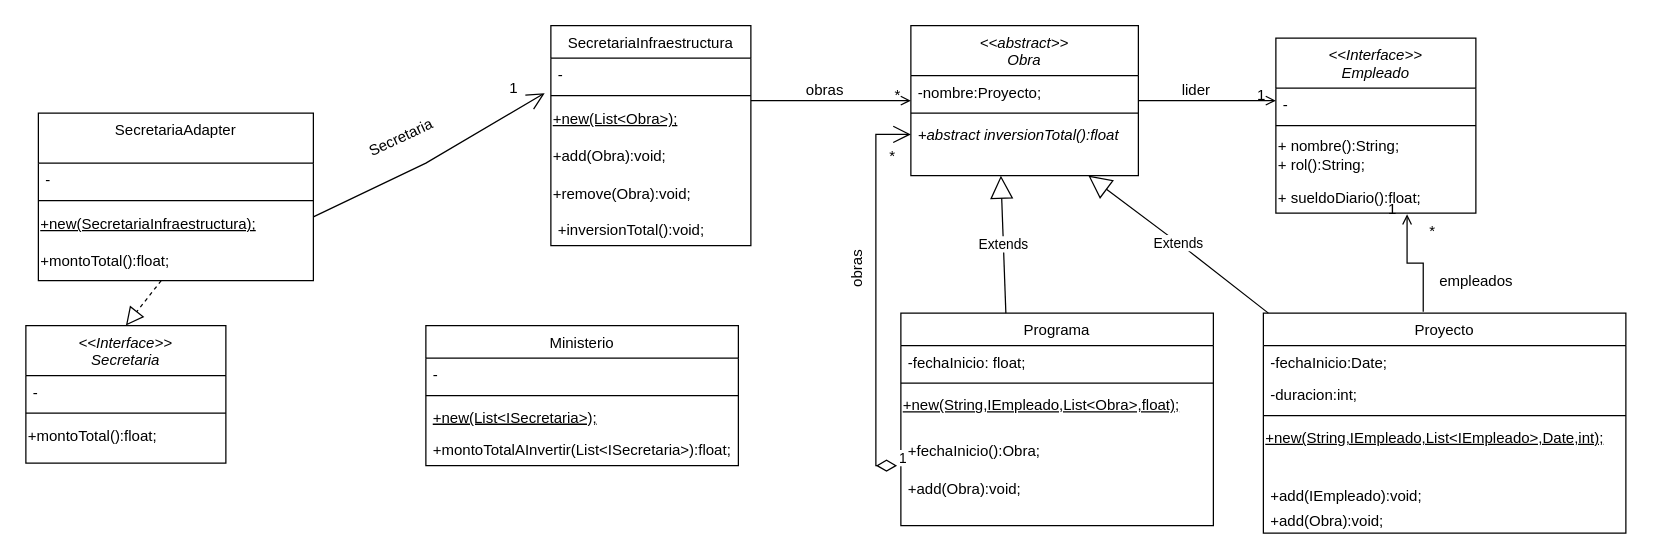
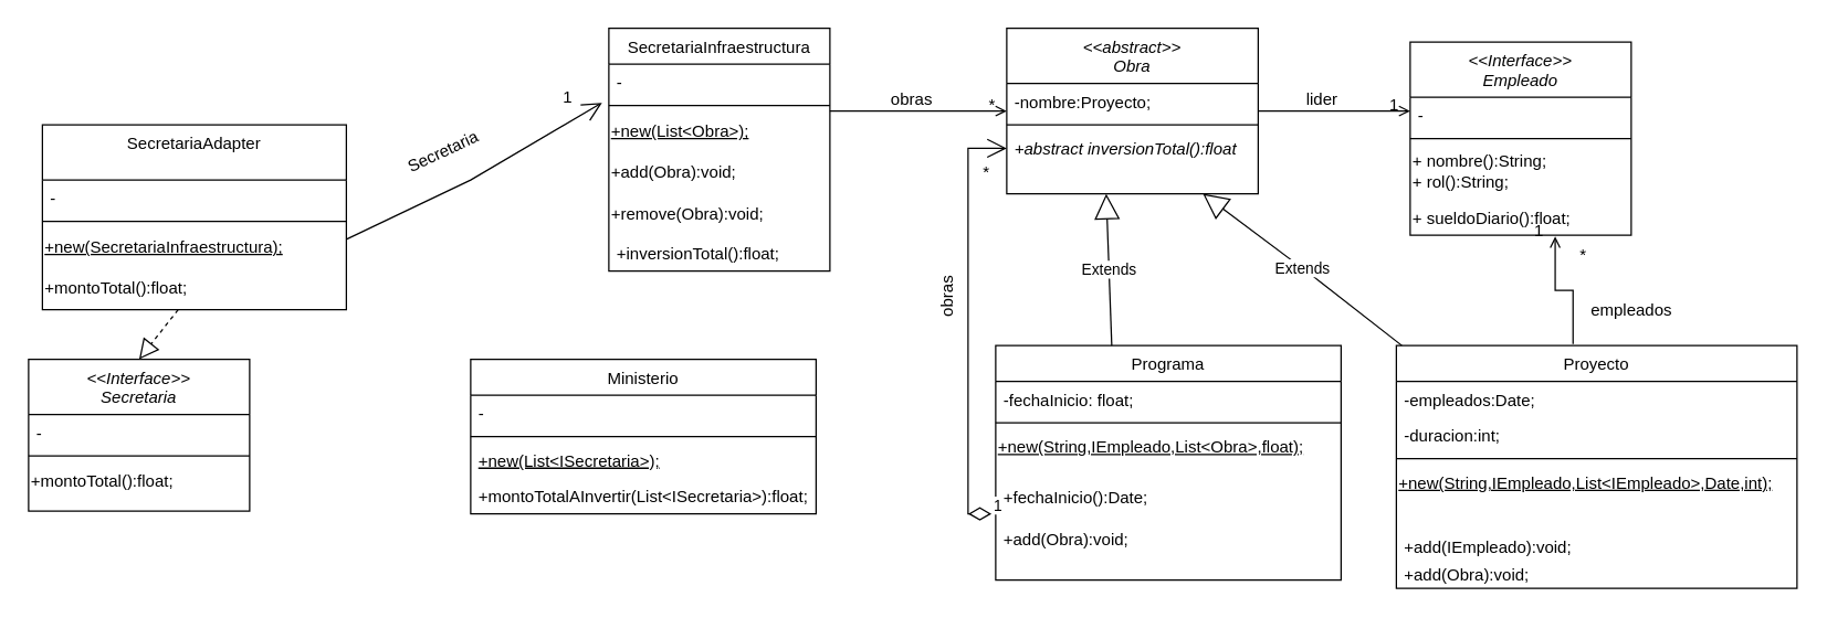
  <mxCell id="0" />
  <mxCell id="1" parent="0" />
  <mxCell id="2" value="SecretariaInfraestructura" style="swimlane;fontStyle=0;align=center;verticalAlign=top;childLayout=stackLayout;horizontal=1;startSize=26;horizontalStack=0;resizeParent=1;resizeLast=0;collapsible=1;marginBottom=0;rounded=0;shadow=0;strokeWidth=1;" parent="1" vertex="1"><mxGeometry x="440" y="20" width="160" height="176" as="geometry"><mxRectangle x="230" y="140" width="160" height="26" as="alternateBounds" /></mxGeometry></mxCell>
  <mxCell id="3" value="-" style="text;align=left;verticalAlign=top;spacingLeft=4;spacingRight=4;overflow=hidden;rotatable=0;points=[[0,0.5],[1,0.5]];portConstraint=eastwest;" parent="2" vertex="1"><mxGeometry y="26" width="160" height="26" as="geometry" /></mxCell>
  <mxCell id="4" value="" style="line;html=1;strokeWidth=1;align=left;verticalAlign=middle;spacingTop=-1;spacingLeft=3;spacingRight=3;rotatable=0;labelPosition=right;points=[];portConstraint=eastwest;" parent="2" vertex="1"><mxGeometry y="52" width="160" height="8" as="geometry" /></mxCell>
  <mxCell id="5" value="&lt;div align=&quot;left&quot;&gt;&lt;u&gt;+new(List&amp;lt;Obra&amp;gt;);&lt;/u&gt;&lt;/div&gt;" style="text;html=1;align=left;verticalAlign=middle;resizable=0;points=[];autosize=1;strokeColor=none;fillColor=none;" vertex="1" parent="2"><mxGeometry y="60" width="160" height="30" as="geometry" /></mxCell>
  <mxCell id="6" value="&lt;div align=&quot;left&quot;&gt;+add(Obra):void;&lt;/div&gt;" style="text;html=1;align=left;verticalAlign=middle;resizable=0;points=[];autosize=1;strokeColor=none;fillColor=none;" vertex="1" parent="2"><mxGeometry y="90" width="160" height="30" as="geometry" /></mxCell>
  <mxCell id="7" value="+remove(Obra):void;" style="text;html=1;align=left;verticalAlign=middle;resizable=0;points=[];autosize=1;strokeColor=none;fillColor=none;" vertex="1" parent="2"><mxGeometry y="120" width="160" height="30" as="geometry" /></mxCell>
- <mxCell id="8" value="+inversionTotal():void;" style="text;align=left;verticalAlign=top;spacingLeft=4;spacingRight=4;overflow=hidden;rotatable=0;points=[[0,0.5],[1,0.5]];portConstraint=eastwest;" parent="2" vertex="1"><mxGeometry y="150" width="160" height="26" as="geometry" /></mxCell>
+ <mxCell id="8" value="+inversionTotal():float;" style="text;align=left;verticalAlign=top;spacingLeft=4;spacingRight=4;overflow=hidden;rotatable=0;points=[[0,0.5],[1,0.5]];portConstraint=eastwest;" parent="2" vertex="1"><mxGeometry y="150" width="160" height="26" as="geometry" /></mxCell>
  <mxCell id="9" value="Ministerio" style="swimlane;fontStyle=0;align=center;verticalAlign=top;childLayout=stackLayout;horizontal=1;startSize=26;horizontalStack=0;resizeParent=1;resizeLast=0;collapsible=1;marginBottom=0;rounded=0;shadow=0;strokeWidth=1;" parent="1" vertex="1"><mxGeometry x="340" y="260" width="250" height="112" as="geometry"><mxRectangle x="130" y="380" width="160" height="26" as="alternateBounds" /></mxGeometry></mxCell>
  <mxCell id="10" value="-" style="text;align=left;verticalAlign=top;spacingLeft=4;spacingRight=4;overflow=hidden;rotatable=0;points=[[0,0.5],[1,0.5]];portConstraint=eastwest;" parent="9" vertex="1"><mxGeometry y="26" width="250" height="26" as="geometry" /></mxCell>
  <mxCell id="11" value="" style="line;html=1;strokeWidth=1;align=left;verticalAlign=middle;spacingTop=-1;spacingLeft=3;spacingRight=3;rotatable=0;labelPosition=right;points=[];portConstraint=eastwest;" parent="9" vertex="1"><mxGeometry y="52" width="250" height="8" as="geometry" /></mxCell>
  <mxCell id="12" value="+new(List&lt;ISecretaria&gt;);" style="text;align=left;verticalAlign=top;spacingLeft=4;spacingRight=4;overflow=hidden;rotatable=0;points=[[0,0.5],[1,0.5]];portConstraint=eastwest;fontStyle=4" vertex="1" parent="9"><mxGeometry y="60" width="250" height="26" as="geometry" /></mxCell>
  <mxCell id="13" value="+montoTotalAInvertir(List&lt;ISecretaria&gt;):float;" style="text;align=left;verticalAlign=top;spacingLeft=4;spacingRight=4;overflow=hidden;rotatable=0;points=[[0,0.5],[1,0.5]];portConstraint=eastwest;fontStyle=0" parent="9" vertex="1"><mxGeometry y="86" width="250" height="26" as="geometry" /></mxCell>
  <mxCell id="14" value="&lt;&lt;Interface&gt;&gt;&#10;Empleado" style="swimlane;fontStyle=2;align=center;verticalAlign=top;childLayout=stackLayout;horizontal=1;startSize=40;horizontalStack=0;resizeParent=1;resizeLast=0;collapsible=1;marginBottom=0;rounded=0;shadow=0;strokeWidth=1;" parent="1" vertex="1"><mxGeometry x="1020" y="30" width="160" height="140" as="geometry"><mxRectangle x="340" y="380" width="170" height="26" as="alternateBounds" /></mxGeometry></mxCell>
  <mxCell id="15" value="-" style="text;align=left;verticalAlign=top;spacingLeft=4;spacingRight=4;overflow=hidden;rotatable=0;points=[[0,0.5],[1,0.5]];portConstraint=eastwest;" parent="14" vertex="1"><mxGeometry y="40" width="160" height="26" as="geometry" /></mxCell>
  <mxCell id="16" value="" style="line;html=1;strokeWidth=1;align=left;verticalAlign=middle;spacingTop=-1;spacingLeft=3;spacingRight=3;rotatable=0;labelPosition=right;points=[];portConstraint=eastwest;" parent="14" vertex="1"><mxGeometry y="66" width="160" height="8" as="geometry" /></mxCell>
  <mxCell id="17" value="&lt;div align=&quot;left&quot;&gt;+ nombre():String;&lt;div align=&quot;left&quot;&gt;+ rol():String;&lt;/div&gt;&lt;/div&gt;" style="text;html=1;align=left;verticalAlign=middle;resizable=0;points=[];autosize=1;strokeColor=none;fillColor=none;" vertex="1" parent="14"><mxGeometry y="74" width="160" height="40" as="geometry" /></mxCell>
  <mxCell id="18" value="&lt;div align=&quot;left&quot;&gt;+ sueldoDiario():float;&lt;/div&gt;" style="text;whiteSpace=wrap;html=1;" vertex="1" parent="14"><mxGeometry y="114" width="160" height="26" as="geometry" /></mxCell>
  <mxCell id="19" value="&lt;&lt;abstract&gt;&gt;&#10;Obra" style="swimlane;fontStyle=2;align=center;verticalAlign=top;childLayout=stackLayout;horizontal=1;startSize=40;horizontalStack=0;resizeParent=1;resizeLast=0;collapsible=1;marginBottom=0;rounded=0;shadow=0;strokeWidth=1;" parent="1" vertex="1"><mxGeometry x="728" y="20" width="182" height="120" as="geometry"><mxRectangle x="550" y="140" width="160" height="26" as="alternateBounds" /></mxGeometry></mxCell>
  <mxCell id="20" value="-nombre:Proyecto;" style="text;align=left;verticalAlign=top;spacingLeft=4;spacingRight=4;overflow=hidden;rotatable=0;points=[[0,0.5],[1,0.5]];portConstraint=eastwest;" parent="19" vertex="1"><mxGeometry y="40" width="182" height="26" as="geometry" /></mxCell>
  <mxCell id="21" value="" style="line;html=1;strokeWidth=1;align=left;verticalAlign=middle;spacingTop=-1;spacingLeft=3;spacingRight=3;rotatable=0;labelPosition=right;points=[];portConstraint=eastwest;" parent="19" vertex="1"><mxGeometry y="66" width="182" height="8" as="geometry" /></mxCell>
  <mxCell id="22" value="+abstract inversionTotal():float" style="text;align=left;verticalAlign=top;spacingLeft=4;spacingRight=4;overflow=hidden;rotatable=0;points=[[0,0.5],[1,0.5]];portConstraint=eastwest;fontStyle=2" parent="19" vertex="1"><mxGeometry y="74" width="182" height="26" as="geometry" /></mxCell>
  <mxCell id="23" value="" style="endArrow=open;shadow=0;strokeWidth=1;rounded=0;endFill=1;edgeStyle=elbowEdgeStyle;elbow=vertical;" parent="1" source="2" target="19" edge="1"><mxGeometry x="0.5" y="41" relative="1" as="geometry"><mxPoint x="600" y="92" as="sourcePoint" /><mxPoint x="760" y="92" as="targetPoint" /><mxPoint x="-40" y="32" as="offset" /></mxGeometry></mxCell>
  <mxCell id="24" value="*" style="resizable=0;align=right;verticalAlign=bottom;labelBackgroundColor=none;fontSize=12;" parent="23" connectable="0" vertex="1"><mxGeometry x="1" relative="1" as="geometry"><mxPoint x="-7" y="4" as="offset" /></mxGeometry></mxCell>
  <mxCell id="25" value="obras" style="text;html=1;resizable=0;points=[];;align=center;verticalAlign=middle;labelBackgroundColor=none;rounded=0;shadow=0;strokeWidth=1;fontSize=12;" parent="23" vertex="1" connectable="0"><mxGeometry x="0.5" y="49" relative="1" as="geometry"><mxPoint x="-38" y="40" as="offset" /></mxGeometry></mxCell>
  <mxCell id="26" value="" style="endArrow=open;shadow=0;strokeWidth=1;rounded=0;endFill=1;edgeStyle=elbowEdgeStyle;elbow=vertical;exitX=1;exitY=0.5;exitDx=0;exitDy=0;" edge="1" parent="1" source="19" target="15"><mxGeometry x="0.5" y="41" relative="1" as="geometry"><mxPoint x="888" y="79.5" as="sourcePoint" /><mxPoint x="1016" y="79.5" as="targetPoint" /><mxPoint x="-40" y="32" as="offset" /></mxGeometry></mxCell>
  <mxCell id="27" value="1" style="resizable=0;align=right;verticalAlign=bottom;labelBackgroundColor=none;fontSize=12;" connectable="0" vertex="1" parent="26"><mxGeometry x="1" relative="1" as="geometry"><mxPoint x="-7" y="4" as="offset" /></mxGeometry></mxCell>
  <mxCell id="28" value="lider" style="text;html=1;resizable=0;points=[];;align=center;verticalAlign=middle;labelBackgroundColor=none;rounded=0;shadow=0;strokeWidth=1;fontSize=12;" vertex="1" connectable="0" parent="26"><mxGeometry x="0.5" y="49" relative="1" as="geometry"><mxPoint x="-38" y="40" as="offset" /></mxGeometry></mxCell>
  <mxCell id="29" value="&lt;&lt;Interface&gt;&gt;&#10;Secretaria" style="swimlane;fontStyle=2;align=center;verticalAlign=top;childLayout=stackLayout;horizontal=1;startSize=40;horizontalStack=0;resizeParent=1;resizeLast=0;collapsible=1;marginBottom=0;rounded=0;shadow=0;strokeWidth=1;" vertex="1" parent="1"><mxGeometry x="20" y="260" width="160" height="110" as="geometry"><mxRectangle x="340" y="380" width="170" height="26" as="alternateBounds" /></mxGeometry></mxCell>
  <mxCell id="30" value="-" style="text;align=left;verticalAlign=top;spacingLeft=4;spacingRight=4;overflow=hidden;rotatable=0;points=[[0,0.5],[1,0.5]];portConstraint=eastwest;" vertex="1" parent="29"><mxGeometry y="40" width="160" height="26" as="geometry" /></mxCell>
  <mxCell id="31" value="" style="line;html=1;strokeWidth=1;align=left;verticalAlign=middle;spacingTop=-1;spacingLeft=3;spacingRight=3;rotatable=0;labelPosition=right;points=[];portConstraint=eastwest;" vertex="1" parent="29"><mxGeometry y="66" width="160" height="8" as="geometry" /></mxCell>
  <mxCell id="32" value="+montoTotal():float;" style="text;html=1;align=left;verticalAlign=middle;resizable=0;points=[];autosize=1;strokeColor=none;fillColor=none;" vertex="1" parent="29"><mxGeometry y="74" width="160" height="30" as="geometry" /></mxCell>
  <mxCell id="33" value="Programa" style="swimlane;fontStyle=0;align=center;verticalAlign=top;childLayout=stackLayout;horizontal=1;startSize=26;horizontalStack=0;resizeParent=1;resizeLast=0;collapsible=1;marginBottom=0;rounded=0;shadow=0;strokeWidth=1;" vertex="1" parent="1"><mxGeometry x="720" y="250" width="250" height="170" as="geometry"><mxRectangle x="230" y="140" width="160" height="26" as="alternateBounds" /></mxGeometry></mxCell>
  <mxCell id="34" value="-fechaInicio: float;" style="text;align=left;verticalAlign=top;spacingLeft=4;spacingRight=4;overflow=hidden;rotatable=0;points=[[0,0.5],[1,0.5]];portConstraint=eastwest;" vertex="1" parent="33"><mxGeometry y="26" width="250" height="26" as="geometry" /></mxCell>
  <mxCell id="35" value="" style="line;html=1;strokeWidth=1;align=left;verticalAlign=middle;spacingTop=-1;spacingLeft=3;spacingRight=3;rotatable=0;labelPosition=right;points=[];portConstraint=eastwest;" vertex="1" parent="33"><mxGeometry y="52" width="250" height="8" as="geometry" /></mxCell>
  <mxCell id="36" value="&lt;u&gt;+new(String,IEmpleado,List&amp;lt;Obra&amp;gt;,float);&lt;/u&gt;" style="text;whiteSpace=wrap;html=1;" vertex="1" parent="33"><mxGeometry y="60" width="250" height="30" as="geometry" /></mxCell>
- <mxCell id="37" value="&#10;+fechaInicio():Obra;&#10;&#10;" style="text;align=left;verticalAlign=bottom;spacingLeft=4;spacingRight=4;overflow=hidden;rotatable=0;points=[[0,0.5],[1,0.5]];portConstraint=eastwest;" vertex="1" parent="33"><mxGeometry y="90" width="250" height="40" as="geometry" /></mxCell>
+ <mxCell id="37" value="&#10;+fechaInicio():Date;&#10;&#10;" style="text;align=left;verticalAlign=bottom;spacingLeft=4;spacingRight=4;overflow=hidden;rotatable=0;points=[[0,0.5],[1,0.5]];portConstraint=eastwest;" vertex="1" parent="33"><mxGeometry y="90" width="250" height="40" as="geometry" /></mxCell>
  <mxCell id="38" value="+add(Obra):void;" style="text;align=left;verticalAlign=bottom;spacingLeft=4;spacingRight=4;overflow=hidden;rotatable=0;points=[[0,0.5],[1,0.5]];portConstraint=eastwest;" vertex="1" parent="33"><mxGeometry y="130" width="250" height="20" as="geometry" /></mxCell>
  <mxCell id="39" value="Extends" style="endArrow=block;endSize=16;endFill=0;html=1;rounded=0;exitX=0.336;exitY=0;exitDx=0;exitDy=0;exitPerimeter=0;" edge="1" parent="1" source="33"><mxGeometry width="160" relative="1" as="geometry"><mxPoint x="730" y="230" as="sourcePoint" /><mxPoint x="800" y="140" as="targetPoint" /></mxGeometry></mxCell>
  <mxCell id="40" value="Proyecto" style="swimlane;fontStyle=0;align=center;verticalAlign=top;childLayout=stackLayout;horizontal=1;startSize=26;horizontalStack=0;resizeParent=1;resizeLast=0;collapsible=1;marginBottom=0;rounded=0;shadow=0;strokeWidth=1;" vertex="1" parent="1"><mxGeometry x="1010" y="250" width="290" height="176" as="geometry"><mxRectangle x="230" y="140" width="160" height="26" as="alternateBounds" /></mxGeometry></mxCell>
- <mxCell id="41" value="-fechaInicio:Date;" style="text;align=left;verticalAlign=top;spacingLeft=4;spacingRight=4;overflow=hidden;rotatable=0;points=[[0,0.5],[1,0.5]];portConstraint=eastwest;" vertex="1" parent="40"><mxGeometry y="26" width="290" height="26" as="geometry" /></mxCell>
+ <mxCell id="41" value="-empleados:Date;" style="text;align=left;verticalAlign=top;spacingLeft=4;spacingRight=4;overflow=hidden;rotatable=0;points=[[0,0.5],[1,0.5]];portConstraint=eastwest;" vertex="1" parent="40"><mxGeometry y="26" width="290" height="26" as="geometry" /></mxCell>
  <mxCell id="42" value="-duracion:int;" style="text;align=left;verticalAlign=top;spacingLeft=4;spacingRight=4;overflow=hidden;rotatable=0;points=[[0,0.5],[1,0.5]];portConstraint=eastwest;" vertex="1" parent="40"><mxGeometry y="52" width="290" height="26" as="geometry" /></mxCell>
  <mxCell id="43" value="" style="line;html=1;strokeWidth=1;align=left;verticalAlign=middle;spacingTop=-1;spacingLeft=3;spacingRight=3;rotatable=0;labelPosition=right;points=[];portConstraint=eastwest;" vertex="1" parent="40"><mxGeometry y="78" width="290" height="8" as="geometry" /></mxCell>
  <mxCell id="44" value="&lt;u&gt;+new(String,IEmpleado,List&amp;lt;IEmpleado&amp;gt;,Date,int);&lt;/u&gt;" style="text;whiteSpace=wrap;html=1;" vertex="1" parent="40"><mxGeometry y="86" width="290" height="30" as="geometry" /></mxCell>
  <mxCell id="45" value="+add(IEmpleado):void;" style="text;align=left;verticalAlign=bottom;spacingLeft=4;spacingRight=4;overflow=hidden;rotatable=0;points=[[0,0.5],[1,0.5]];portConstraint=eastwest;" vertex="1" parent="40"><mxGeometry y="116" width="290" height="40" as="geometry" /></mxCell>
  <mxCell id="46" value="+add(Obra):void;" style="text;align=left;verticalAlign=bottom;spacingLeft=4;spacingRight=4;overflow=hidden;rotatable=0;points=[[0,0.5],[1,0.5]];portConstraint=eastwest;" vertex="1" parent="40"><mxGeometry y="156" width="290" height="20" as="geometry" /></mxCell>
  <mxCell id="47" value="Extends" style="endArrow=block;endSize=16;endFill=0;html=1;rounded=0;exitX=0.336;exitY=0;exitDx=0;exitDy=0;exitPerimeter=0;" edge="1" parent="1"><mxGeometry width="160" relative="1" as="geometry"><mxPoint x="1014" y="250" as="sourcePoint" /><mxPoint x="870" y="140" as="targetPoint" /><Array as="points"><mxPoint x="950" y="200" /></Array></mxGeometry></mxCell>
  <mxCell id="48" value="" style="endArrow=open;shadow=0;strokeWidth=1;rounded=0;endFill=1;edgeStyle=elbowEdgeStyle;elbow=vertical;exitX=0.441;exitY=-0.006;exitDx=0;exitDy=0;exitPerimeter=0;entryX=0.656;entryY=1.038;entryDx=0;entryDy=0;entryPerimeter=0;" edge="1" parent="1" source="40" target="18"><mxGeometry x="0.5" y="41" relative="1" as="geometry"><mxPoint x="1070" y="220" as="sourcePoint" /><mxPoint x="1180" y="220" as="targetPoint" /><mxPoint x="-40" y="32" as="offset" /><Array as="points"><mxPoint x="1130" y="210" /></Array></mxGeometry></mxCell>
  <mxCell id="49" value="1" style="resizable=0;align=right;verticalAlign=bottom;labelBackgroundColor=none;fontSize=12;" connectable="0" vertex="1" parent="48"><mxGeometry x="1" relative="1" as="geometry"><mxPoint x="-7" y="4" as="offset" /></mxGeometry></mxCell>
  <mxCell id="50" value="*" style="text;html=1;align=center;verticalAlign=middle;resizable=0;points=[];autosize=1;strokeColor=none;fillColor=none;" vertex="1" parent="1"><mxGeometry x="1130" y="170" width="30" height="30" as="geometry" /></mxCell>
  <mxCell id="51" value="empleados" style="text;html=1;align=center;verticalAlign=middle;resizable=0;points=[];autosize=1;strokeColor=none;fillColor=none;" vertex="1" parent="1"><mxGeometry x="1140" y="210" width="80" height="30" as="geometry" /></mxCell>
  <mxCell id="52" value="1" style="endArrow=open;html=1;endSize=12;startArrow=diamondThin;startSize=14;startFill=0;edgeStyle=orthogonalEdgeStyle;align=left;verticalAlign=bottom;rounded=0;exitX=-0.012;exitY=0.8;exitDx=0;exitDy=0;exitPerimeter=0;entryX=0;entryY=0.5;entryDx=0;entryDy=0;" edge="1" parent="1" source="37" target="22"><mxGeometry x="-1" y="3" relative="1" as="geometry"><mxPoint x="590" y="280" as="sourcePoint" /><mxPoint x="700" y="120" as="targetPoint" /><Array as="points"><mxPoint x="700" y="372" /><mxPoint x="700" y="107" /></Array></mxGeometry></mxCell>
  <mxCell id="53" value="*" style="text;html=1;align=center;verticalAlign=middle;resizable=0;points=[];autosize=1;strokeColor=none;fillColor=none;" vertex="1" parent="1"><mxGeometry x="698" y="110" width="30" height="30" as="geometry" /></mxCell>
  <mxCell id="54" value="obras" style="text;html=1;align=center;verticalAlign=middle;resizable=0;points=[];autosize=1;strokeColor=none;fillColor=none;rotation=-90;" vertex="1" parent="1"><mxGeometry x="660" y="200" width="50" height="30" as="geometry" /></mxCell>
  <mxCell id="55" value="SecretariaAdapter" style="swimlane;fontStyle=0;align=center;verticalAlign=top;childLayout=stackLayout;horizontal=1;startSize=40;horizontalStack=0;resizeParent=1;resizeLast=0;collapsible=1;marginBottom=0;rounded=0;shadow=0;strokeWidth=1;" vertex="1" parent="1"><mxGeometry x="30" y="90" width="220" height="134" as="geometry"><mxRectangle x="340" y="380" width="170" height="26" as="alternateBounds" /></mxGeometry></mxCell>
  <mxCell id="56" value="-" style="text;align=left;verticalAlign=top;spacingLeft=4;spacingRight=4;overflow=hidden;rotatable=0;points=[[0,0.5],[1,0.5]];portConstraint=eastwest;" vertex="1" parent="55"><mxGeometry y="40" width="220" height="26" as="geometry" /></mxCell>
  <mxCell id="57" value="" style="line;html=1;strokeWidth=1;align=left;verticalAlign=middle;spacingTop=-1;spacingLeft=3;spacingRight=3;rotatable=0;labelPosition=right;points=[];portConstraint=eastwest;" vertex="1" parent="55"><mxGeometry y="66" width="220" height="8" as="geometry" /></mxCell>
  <mxCell id="58" value="&lt;div align=&quot;left&quot;&gt;&lt;u&gt;+new(SecretariaInfraestructura);&lt;/u&gt;&lt;/div&gt;" style="text;html=1;align=left;verticalAlign=middle;resizable=0;points=[];autosize=1;strokeColor=none;fillColor=none;" vertex="1" parent="55"><mxGeometry y="74" width="220" height="30" as="geometry" /></mxCell>
  <mxCell id="59" value="+montoTotal():float;" style="text;html=1;align=left;verticalAlign=middle;resizable=0;points=[];autosize=1;strokeColor=none;fillColor=none;" vertex="1" parent="55"><mxGeometry y="104" width="220" height="30" as="geometry" /></mxCell>
  <mxCell id="60" value="" style="endArrow=block;dashed=1;endFill=0;endSize=12;html=1;rounded=0;entryX=0.5;entryY=0;entryDx=0;entryDy=0;" edge="1" parent="1" source="59" target="29"><mxGeometry width="160" relative="1" as="geometry"><mxPoint x="120" y="234.5" as="sourcePoint" /><mxPoint x="280" y="234.5" as="targetPoint" /></mxGeometry></mxCell>
  <mxCell id="61" value="" style="endArrow=open;endFill=1;endSize=12;html=1;rounded=0;entryX=-0.031;entryY=1.077;entryDx=0;entryDy=0;entryPerimeter=0;exitX=1;exitY=0.3;exitDx=0;exitDy=0;exitPerimeter=0;" edge="1" parent="1" source="58" target="3"><mxGeometry width="160" relative="1" as="geometry"><mxPoint x="250" y="184.5" as="sourcePoint" /><mxPoint x="410" y="184.5" as="targetPoint" /><Array as="points"><mxPoint x="340" y="130" /></Array></mxGeometry></mxCell>
  <mxCell id="62" value="Secretaria" style="text;html=1;align=center;verticalAlign=middle;resizable=0;points=[];autosize=1;strokeColor=none;fillColor=none;rotation=-25;" vertex="1" parent="1"><mxGeometry x="280" y="95" width="80" height="30" as="geometry" /></mxCell>
  <mxCell id="63" value="1" style="text;html=1;align=center;verticalAlign=middle;resizable=0;points=[];autosize=1;strokeColor=none;fillColor=none;" vertex="1" parent="1"><mxGeometry x="395" y="55" width="30" height="30" as="geometry" /></mxCell>
